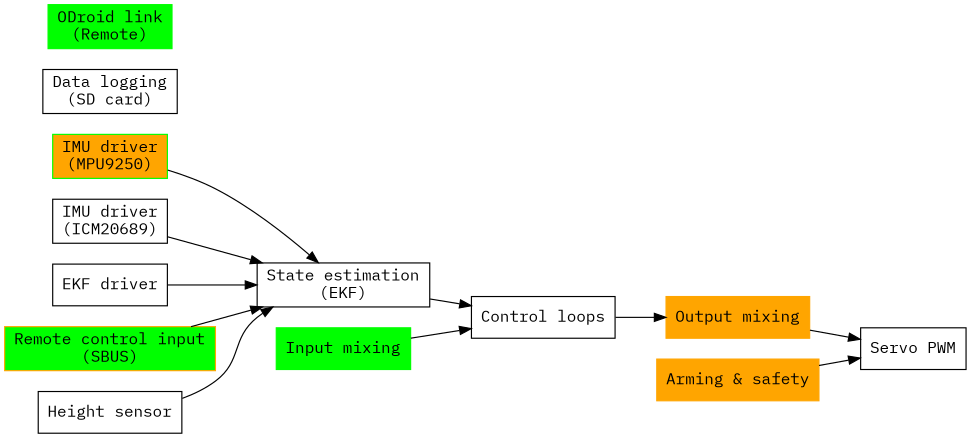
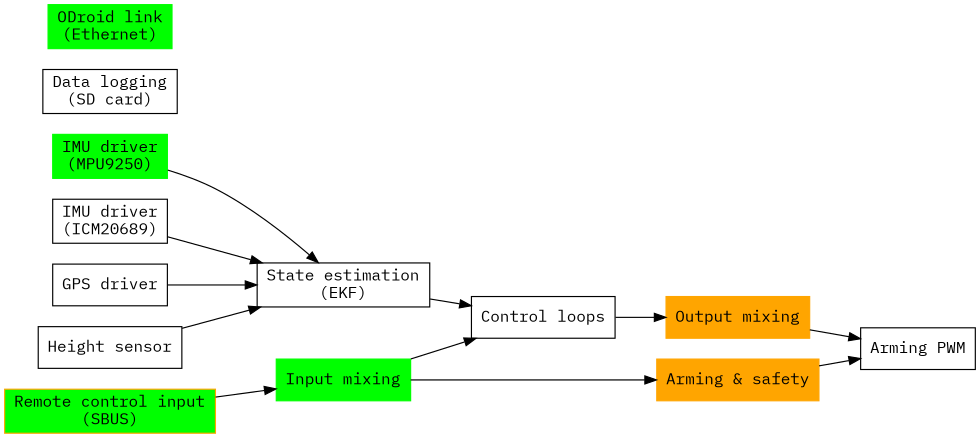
  digraph {
    fontname="IBM Plex Mono"
    rankdir=LR
    node [fontname="IBM Plex Mono" shape=box]
    edge [fontname="IBM Plex Mono"]
-   n1 [color=green label="IMU driver\n(MPU9250)" style=filled fillcolor=orange]
+   n1 [color=green label="IMU driver\n(MPU9250)" style=filled]
    n2 [label="State estimation\n(EKF)"]
    n3 [label="Control loops"]
    n4 [label="IMU driver\n(ICM20689)"]
-   n5 [label="EKF driver"]
+   n5 [label="GPS driver"]
    n6 [label="Data logging\n(SD card)"]
    n7 [color=orange fillcolor=green label="Remote control input\n(SBUS)" style=filled]
    n8 [color=green label="Input mixing" style=filled]
    n9 [color=orange label="Arming & safety" style=filled]
-   n10 [color=green label="ODroid link\n(Remote)" style=filled]
+   n10 [color=green label="ODroid link\n(Ethernet)" style=filled]
    n11 [color=orange label="Output mixing" style=filled]
-   n12 [label="Servo PWM"]
+   n12 [label="Arming PWM"]
    n13 [label="Height sensor"]
    n1 -> n2
    n2 -> n3
    n3 -> n11
    n4 -> n2
    n5 -> n2
-   n7 -> n2
+   n7 -> n8
    n8 -> n3
+   n8 -> n9
    n9 -> n12
    n11 -> n12
    n13 -> n2
  }
